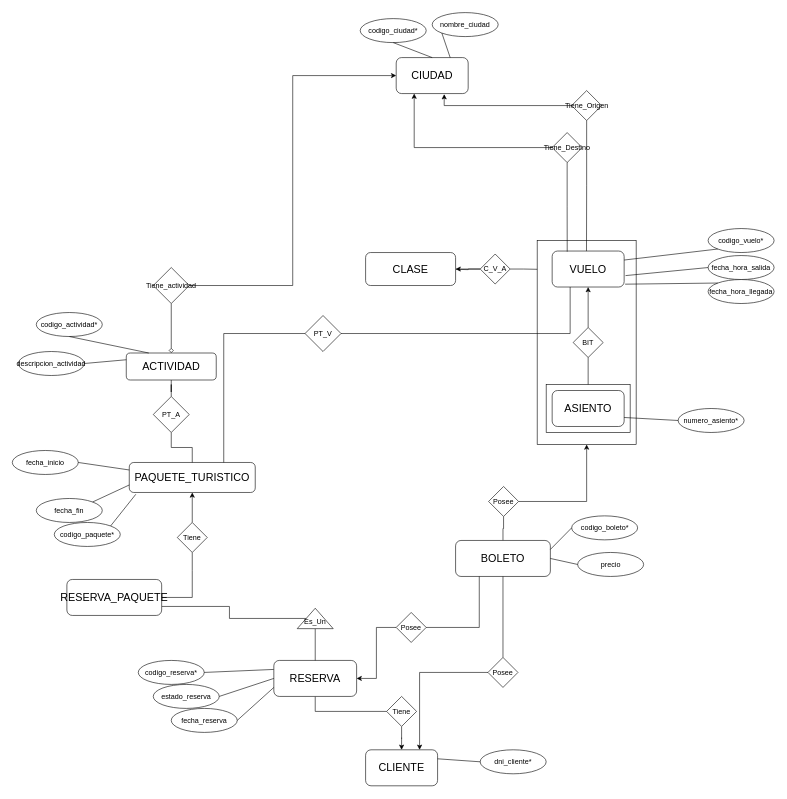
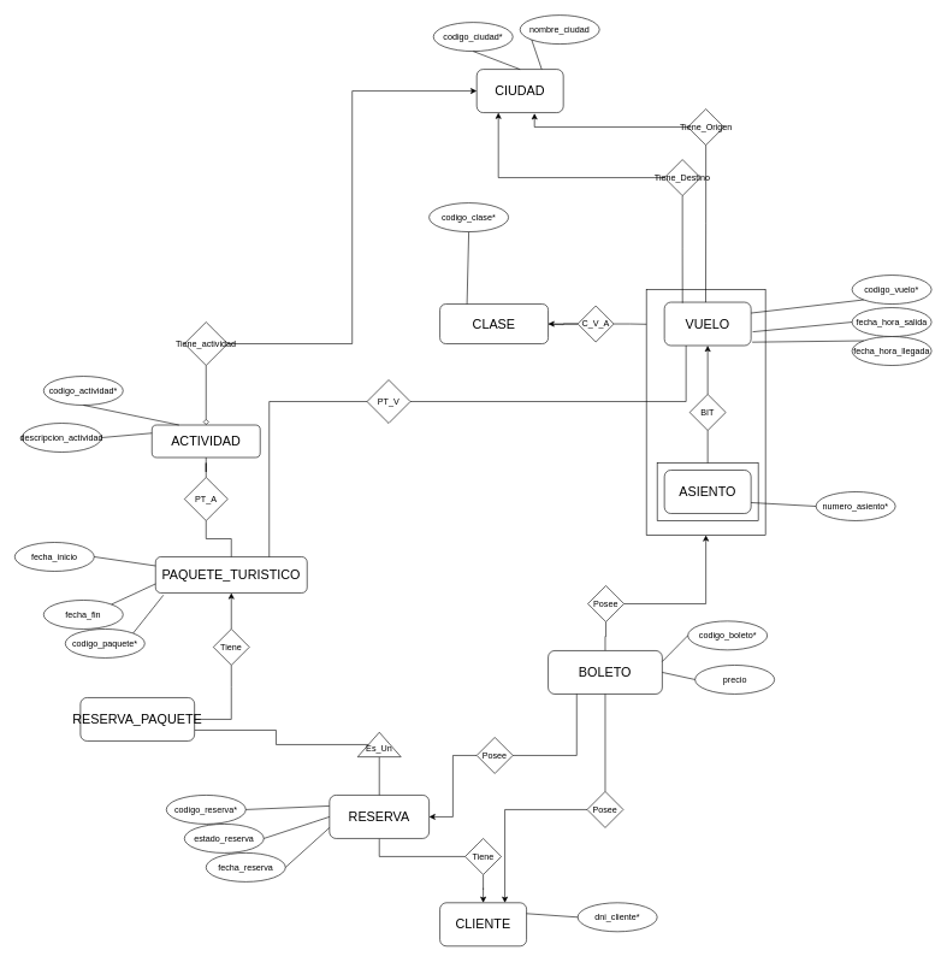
  <mxCell id="0" />
  <mxCell id="1" parent="0" />
  <mxCell id="2" value="" style="rounded=0;whiteSpace=wrap;html=1;" parent="1" vertex="1"><mxGeometry x="895" y="400" width="165" height="340" as="geometry" /></mxCell>
  <mxCell id="3" value="" style="rounded=0;whiteSpace=wrap;html=1;" parent="1" vertex="1"><mxGeometry x="910" y="640" width="140" height="80" as="geometry" /></mxCell>
  <mxCell id="4" value="VUELO" style="rounded=1;whiteSpace=wrap;html=1;fontSize=18;" parent="1" vertex="1"><mxGeometry x="920" y="417.5" width="120" height="60" as="geometry" /></mxCell>
  <mxCell id="5" value="CIUDAD" style="rounded=1;whiteSpace=wrap;html=1;fontSize=18;" parent="1" vertex="1"><mxGeometry x="660" y="95" width="120" height="60" as="geometry" /></mxCell>
  <mxCell id="6" value="codigo_vuelo*" style="ellipse;whiteSpace=wrap;html=1;" parent="1" vertex="1"><mxGeometry x="1180" y="380" width="110" height="40" as="geometry" /></mxCell>
  <mxCell id="7" value="" style="endArrow=none;html=1;rounded=0;entryX=0;entryY=1;entryDx=0;entryDy=0;exitX=1;exitY=0.25;exitDx=0;exitDy=0;" parent="1" source="4" target="6" edge="1"><mxGeometry width="50" height="50" relative="1" as="geometry"><mxPoint x="550" y="560" as="sourcePoint" /><mxPoint x="600" y="510" as="targetPoint" /></mxGeometry></mxCell>
  <mxCell id="8" style="edgeStyle=orthogonalEdgeStyle;rounded=0;orthogonalLoop=1;jettySize=auto;html=1;endArrow=none;endFill=0;entryX=0.477;entryY=0.001;entryDx=0;entryDy=0;entryPerimeter=0;" parent="1" source="9" target="4" edge="1"><mxGeometry relative="1" as="geometry"><mxPoint x="1000" y="430" as="targetPoint" /></mxGeometry></mxCell>
  <mxCell id="9" value="Tiene_Origen" style="rhombus;whiteSpace=wrap;html=1;" parent="1" vertex="1"><mxGeometry x="952.5" y="150" width="50" height="50" as="geometry" /></mxCell>
  <mxCell id="10" style="edgeStyle=orthogonalEdgeStyle;rounded=0;orthogonalLoop=1;jettySize=auto;html=1;entryX=0.209;entryY=0.017;entryDx=0;entryDy=0;endArrow=none;endFill=0;entryPerimeter=0;" parent="1" source="12" target="4" edge="1"><mxGeometry relative="1" as="geometry" /></mxCell>
  <mxCell id="11" style="edgeStyle=orthogonalEdgeStyle;rounded=0;orthogonalLoop=1;jettySize=auto;html=1;entryX=0.25;entryY=1;entryDx=0;entryDy=0;" parent="1" source="12" target="5" edge="1"><mxGeometry relative="1" as="geometry" /></mxCell>
  <mxCell id="12" value="Tiene_Destino" style="rhombus;whiteSpace=wrap;html=1;" parent="1" vertex="1"><mxGeometry x="920" y="220" width="50" height="50" as="geometry" /></mxCell>
  <mxCell id="13" style="edgeStyle=orthogonalEdgeStyle;rounded=0;orthogonalLoop=1;jettySize=auto;html=1;entryX=0.667;entryY=1.017;entryDx=0;entryDy=0;entryPerimeter=0;" parent="1" source="9" target="5" edge="1"><mxGeometry relative="1" as="geometry" /></mxCell>
  <mxCell id="14" value="fecha_hora_salida" style="ellipse;whiteSpace=wrap;html=1;" parent="1" vertex="1"><mxGeometry x="1180" y="425" width="110" height="40" as="geometry" /></mxCell>
  <mxCell id="15" value="" style="endArrow=none;html=1;rounded=0;entryX=0;entryY=0.5;entryDx=0;entryDy=0;exitX=1.019;exitY=0.683;exitDx=0;exitDy=0;exitPerimeter=0;" parent="1" source="4" target="14" edge="1"><mxGeometry width="50" height="50" relative="1" as="geometry"><mxPoint x="1100" y="480" as="sourcePoint" /><mxPoint x="550" y="445" as="targetPoint" /></mxGeometry></mxCell>
  <mxCell id="16" value="fecha_hora_llegada" style="ellipse;whiteSpace=wrap;html=1;" parent="1" vertex="1"><mxGeometry x="1180" y="465" width="110" height="40" as="geometry" /></mxCell>
  <mxCell id="17" value="" style="endArrow=none;html=1;rounded=0;entryX=0;entryY=0;entryDx=0;entryDy=0;exitX=1.014;exitY=0.921;exitDx=0;exitDy=0;exitPerimeter=0;" parent="1" source="4" target="16" edge="1"><mxGeometry width="50" height="50" relative="1" as="geometry"><mxPoint x="1020" y="470" as="sourcePoint" /><mxPoint x="550" y="510" as="targetPoint" /></mxGeometry></mxCell>
  <mxCell id="18" style="edgeStyle=orthogonalEdgeStyle;rounded=0;orthogonalLoop=1;jettySize=auto;html=1;endArrow=none;endFill=0;entryX=0.5;entryY=0;entryDx=0;entryDy=0;" parent="1" source="20" target="76" edge="1"><mxGeometry relative="1" as="geometry"><mxPoint x="780" y="960" as="targetPoint" /></mxGeometry></mxCell>
  <mxCell id="19" style="edgeStyle=orthogonalEdgeStyle;rounded=0;orthogonalLoop=1;jettySize=auto;html=1;entryX=0.5;entryY=1;entryDx=0;entryDy=0;" edge="1" parent="1" source="20" target="2"><mxGeometry relative="1" as="geometry" /></mxCell>
  <mxCell id="20" value="Posee" style="rhombus;whiteSpace=wrap;html=1;" parent="1" vertex="1"><mxGeometry x="814" y="810" width="50" height="50" as="geometry" /></mxCell>
  <mxCell id="21" value="CLASE" style="rounded=1;whiteSpace=wrap;html=1;fontSize=18;" parent="1" vertex="1"><mxGeometry x="609" y="420" width="150" height="55" as="geometry" /></mxCell>
  <mxCell id="22" style="edgeStyle=orthogonalEdgeStyle;rounded=0;orthogonalLoop=1;jettySize=auto;html=1;entryX=0;entryY=0.141;entryDx=0;entryDy=0;endArrow=none;endFill=0;entryPerimeter=0;" parent="1" source="24" target="2" edge="1"><mxGeometry relative="1" as="geometry" /></mxCell>
  <mxCell id="23" value="" style="edgeStyle=orthogonalEdgeStyle;rounded=0;orthogonalLoop=1;jettySize=auto;html=1;" edge="1" parent="1" source="24" target="21"><mxGeometry relative="1" as="geometry" /></mxCell>
  <mxCell id="24" value="C_V_A" style="rhombus;whiteSpace=wrap;html=1;" parent="1" vertex="1"><mxGeometry x="800" y="422.5" width="50" height="50" as="geometry" /></mxCell>
+ <mxCell id="25" value="codigo_clase*" style="ellipse;whiteSpace=wrap;html=1;" parent="1" vertex="1"><mxGeometry x="594" y="280" width="110" height="40" as="geometry" /></mxCell>
+ <mxCell id="26" value="" style="endArrow=none;html=1;rounded=0;entryX=0.5;entryY=1;entryDx=0;entryDy=0;exitX=0.25;exitY=0;exitDx=0;exitDy=0;" parent="1" source="21" target="25" edge="1"><mxGeometry width="50" height="50" relative="1" as="geometry"><mxPoint x="610" y="445" as="sourcePoint" /><mxPoint x="534" y="414" as="targetPoint" /></mxGeometry></mxCell>
  <mxCell id="27" value="codigo_reserva*" style="ellipse;whiteSpace=wrap;html=1;" parent="1" vertex="1"><mxGeometry x="230" y="1100" width="110" height="40" as="geometry" /></mxCell>
  <mxCell id="28" value="" style="endArrow=none;html=1;rounded=0;exitX=1;exitY=0.5;exitDx=0;exitDy=0;entryX=0;entryY=0.25;entryDx=0;entryDy=0;" parent="1" source="27" target="52" edge="1"><mxGeometry width="50" height="50" relative="1" as="geometry"><mxPoint x="822.48" y="883" as="sourcePoint" /><mxPoint x="630.001" y="1130" as="targetPoint" /></mxGeometry></mxCell>
  <mxCell id="29" value="estado_reserva" style="ellipse;whiteSpace=wrap;html=1;" parent="1" vertex="1"><mxGeometry x="255" y="1140" width="110" height="40" as="geometry" /></mxCell>
  <mxCell id="30" value="fecha_reserva" style="ellipse;whiteSpace=wrap;html=1;" parent="1" vertex="1"><mxGeometry x="285" y="1180" width="110" height="40" as="geometry" /></mxCell>
  <mxCell id="31" value="CLIENTE" style="rounded=1;whiteSpace=wrap;html=1;fontSize=18;" parent="1" vertex="1"><mxGeometry x="609" y="1249" width="120" height="60" as="geometry" /></mxCell>
  <mxCell id="32" style="edgeStyle=orthogonalEdgeStyle;rounded=0;orthogonalLoop=1;jettySize=auto;html=1;entryX=0.5;entryY=0;entryDx=0;entryDy=0;" parent="1" source="34" target="31" edge="1"><mxGeometry relative="1" as="geometry" /></mxCell>
  <mxCell id="33" style="edgeStyle=orthogonalEdgeStyle;rounded=0;orthogonalLoop=1;jettySize=auto;html=1;entryX=0.5;entryY=1;entryDx=0;entryDy=0;endArrow=none;endFill=0;" parent="1" source="34" target="52" edge="1"><mxGeometry relative="1" as="geometry" /></mxCell>
  <mxCell id="34" value="Tiene" style="rhombus;whiteSpace=wrap;html=1;" parent="1" vertex="1"><mxGeometry x="644" y="1160" width="50" height="50" as="geometry" /></mxCell>
  <mxCell id="35" value="dni_cliente*" style="ellipse;whiteSpace=wrap;html=1;" parent="1" vertex="1"><mxGeometry x="800" y="1249" width="110" height="40" as="geometry" /></mxCell>
  <mxCell id="36" value="" style="endArrow=none;html=1;rounded=0;exitX=0;exitY=0.5;exitDx=0;exitDy=0;entryX=1;entryY=0.25;entryDx=0;entryDy=0;" parent="1" source="35" target="31" edge="1"><mxGeometry width="50" height="50" relative="1" as="geometry"><mxPoint x="780" y="1260" as="sourcePoint" /><mxPoint x="730" y="1225" as="targetPoint" /></mxGeometry></mxCell>
  <mxCell id="37" value="PAQUETE_TURISTICO" style="rounded=1;whiteSpace=wrap;html=1;fontSize=18;" parent="1" vertex="1"><mxGeometry x="215" y="770" width="210" height="50" as="geometry" /></mxCell>
  <mxCell id="38" style="edgeStyle=orthogonalEdgeStyle;rounded=0;orthogonalLoop=1;jettySize=auto;html=1;entryX=0.75;entryY=0;entryDx=0;entryDy=0;endArrow=none;endFill=0;" parent="1" source="39" target="37" edge="1"><mxGeometry relative="1" as="geometry" /></mxCell>
  <mxCell id="39" value="PT_V" style="rhombus;whiteSpace=wrap;html=1;" parent="1" vertex="1"><mxGeometry x="508" y="525" width="60" height="60" as="geometry" /></mxCell>
  <mxCell id="40" style="edgeStyle=orthogonalEdgeStyle;rounded=0;orthogonalLoop=1;jettySize=auto;html=1;entryX=0.25;entryY=1;entryDx=0;entryDy=0;endArrow=none;endFill=0;exitX=1;exitY=0.5;exitDx=0;exitDy=0;" parent="1" source="39" target="4" edge="1"><mxGeometry relative="1" as="geometry"><mxPoint x="500" y="599" as="sourcePoint" /></mxGeometry></mxCell>
  <mxCell id="41" value="ACTIVIDAD" style="rounded=1;whiteSpace=wrap;html=1;fontSize=18;" parent="1" vertex="1"><mxGeometry x="210" y="587.5" width="150" height="45" as="geometry" /></mxCell>
  <mxCell id="42" value="codigo_actividad*" style="ellipse;whiteSpace=wrap;html=1;" parent="1" vertex="1"><mxGeometry x="60" y="520" width="110" height="40" as="geometry" /></mxCell>
  <mxCell id="43" value="" style="endArrow=none;html=1;rounded=0;entryX=0.5;entryY=1;entryDx=0;entryDy=0;exitX=0.25;exitY=0;exitDx=0;exitDy=0;" parent="1" source="41" target="42" edge="1"><mxGeometry width="50" height="50" relative="1" as="geometry"><mxPoint x="610" y="575" as="sourcePoint" /><mxPoint x="534" y="544" as="targetPoint" /></mxGeometry></mxCell>
  <mxCell id="44" style="edgeStyle=orthogonalEdgeStyle;rounded=0;orthogonalLoop=1;jettySize=auto;html=1;entryX=0.5;entryY=1;entryDx=0;entryDy=0;endArrow=none;endFill=0;" parent="1" source="46" target="41" edge="1"><mxGeometry relative="1" as="geometry" /></mxCell>
  <mxCell id="45" style="edgeStyle=orthogonalEdgeStyle;rounded=0;orthogonalLoop=1;jettySize=auto;html=1;endArrow=none;endFill=0;" parent="1" source="46" target="37" edge="1"><mxGeometry relative="1" as="geometry" /></mxCell>
  <mxCell id="46" value="PT_A" style="rhombus;whiteSpace=wrap;html=1;" parent="1" vertex="1"><mxGeometry x="255" y="660" width="60" height="60" as="geometry" /></mxCell>
  <mxCell id="47" style="edgeStyle=orthogonalEdgeStyle;rounded=0;orthogonalLoop=1;jettySize=auto;html=1;endArrow=diamond;endFill=0;" parent="1" source="49" target="41" edge="1"><mxGeometry relative="1" as="geometry" /></mxCell>
  <mxCell id="48" style="edgeStyle=orthogonalEdgeStyle;rounded=0;orthogonalLoop=1;jettySize=auto;html=1;entryX=0;entryY=0.5;entryDx=0;entryDy=0;" parent="1" source="49" target="5" edge="1"><mxGeometry relative="1" as="geometry" /></mxCell>
  <mxCell id="49" value="Tiene_actividad" style="rhombus;whiteSpace=wrap;html=1;" parent="1" vertex="1"><mxGeometry x="255" y="445" width="60" height="60" as="geometry" /></mxCell>
  <mxCell id="50" value="descripcion_actividad" style="ellipse;whiteSpace=wrap;html=1;" parent="1" vertex="1"><mxGeometry x="30" y="585" width="110" height="40" as="geometry" /></mxCell>
  <mxCell id="51" value="" style="endArrow=none;html=1;rounded=0;entryX=1;entryY=0.5;entryDx=0;entryDy=0;exitX=0;exitY=0.25;exitDx=0;exitDy=0;" parent="1" source="41" target="50" edge="1"><mxGeometry width="50" height="50" relative="1" as="geometry"><mxPoint x="218" y="615" as="sourcePoint" /><mxPoint x="205" y="555" as="targetPoint" /></mxGeometry></mxCell>
  <mxCell id="52" value="RESERVA" style="rounded=1;whiteSpace=wrap;html=1;fontSize=18;" parent="1" vertex="1"><mxGeometry x="456" y="1100" width="138" height="60" as="geometry" /></mxCell>
  <mxCell id="53" style="edgeStyle=orthogonalEdgeStyle;rounded=0;orthogonalLoop=1;jettySize=auto;html=1;entryX=0.5;entryY=0;entryDx=0;entryDy=0;endArrow=none;endFill=0;" parent="1" source="54" target="52" edge="1"><mxGeometry relative="1" as="geometry" /></mxCell>
  <mxCell id="54" value="" style="triangle;whiteSpace=wrap;html=1;rotation=-90;" parent="1" vertex="1"><mxGeometry x="508" y="1000" width="34" height="60" as="geometry" /></mxCell>
  <mxCell id="55" style="edgeStyle=orthogonalEdgeStyle;rounded=0;orthogonalLoop=1;jettySize=auto;html=1;entryX=1;entryY=0.75;entryDx=0;entryDy=0;exitX=0.5;exitY=0;exitDx=0;exitDy=0;endArrow=none;endFill=0;" parent="1" source="54" target="56" edge="1"><mxGeometry relative="1" as="geometry" /></mxCell>
  <mxCell id="56" value="RESERVA_PAQUETE" style="rounded=1;whiteSpace=wrap;html=1;fontSize=18;" parent="1" vertex="1"><mxGeometry x="111" y="965" width="158" height="60" as="geometry" /></mxCell>
  <mxCell id="57" style="edgeStyle=orthogonalEdgeStyle;rounded=0;orthogonalLoop=1;jettySize=auto;html=1;entryX=0.5;entryY=1;entryDx=0;entryDy=0;" parent="1" source="59" target="37" edge="1"><mxGeometry relative="1" as="geometry" /></mxCell>
  <mxCell id="58" style="edgeStyle=orthogonalEdgeStyle;rounded=0;orthogonalLoop=1;jettySize=auto;html=1;endArrow=none;endFill=0;" parent="1" source="59" target="56" edge="1"><mxGeometry relative="1" as="geometry"><Array as="points"><mxPoint x="320" y="950" /><mxPoint x="320" y="950" /></Array></mxGeometry></mxCell>
  <mxCell id="59" value="Tiene" style="rhombus;whiteSpace=wrap;html=1;" parent="1" vertex="1"><mxGeometry x="295" y="870" width="50" height="50" as="geometry" /></mxCell>
  <mxCell id="60" value="" style="endArrow=none;html=1;rounded=0;exitX=0;exitY=0.5;exitDx=0;exitDy=0;entryX=1;entryY=0.5;entryDx=0;entryDy=0;" parent="1" source="52" target="29" edge="1"><mxGeometry width="50" height="50" relative="1" as="geometry"><mxPoint x="670" y="1114" as="sourcePoint" /><mxPoint x="603" y="1119" as="targetPoint" /></mxGeometry></mxCell>
  <mxCell id="61" value="" style="endArrow=none;html=1;rounded=0;exitX=0;exitY=0.75;exitDx=0;exitDy=0;entryX=1;entryY=0.5;entryDx=0;entryDy=0;" parent="1" source="52" target="30" edge="1"><mxGeometry width="50" height="50" relative="1" as="geometry"><mxPoint x="466" y="1140" as="sourcePoint" /><mxPoint x="405" y="1130" as="targetPoint" /></mxGeometry></mxCell>
  <mxCell id="62" value="fecha_inicio" style="ellipse;whiteSpace=wrap;html=1;" parent="1" vertex="1"><mxGeometry x="20" y="750" width="110" height="40" as="geometry" /></mxCell>
  <mxCell id="63" value="fecha_fin" style="ellipse;whiteSpace=wrap;html=1;" parent="1" vertex="1"><mxGeometry x="60" y="830" width="110" height="40" as="geometry" /></mxCell>
  <mxCell id="64" value="" style="endArrow=none;html=1;rounded=0;entryX=1;entryY=0.5;entryDx=0;entryDy=0;exitX=0;exitY=0.25;exitDx=0;exitDy=0;" parent="1" source="37" target="62" edge="1"><mxGeometry width="50" height="50" relative="1" as="geometry"><mxPoint x="255" y="626" as="sourcePoint" /><mxPoint x="150" y="615" as="targetPoint" /></mxGeometry></mxCell>
  <mxCell id="65" value="" style="endArrow=none;html=1;rounded=0;entryX=1;entryY=0;entryDx=0;entryDy=0;exitX=0;exitY=0.75;exitDx=0;exitDy=0;" parent="1" source="37" target="63" edge="1"><mxGeometry width="50" height="50" relative="1" as="geometry"><mxPoint x="170" y="800" as="sourcePoint" /><mxPoint x="140" y="780" as="targetPoint" /></mxGeometry></mxCell>
  <mxCell id="66" style="edgeStyle=orthogonalEdgeStyle;rounded=0;orthogonalLoop=1;jettySize=auto;html=1;exitX=0.5;exitY=1;exitDx=0;exitDy=0;" parent="1" source="63" target="63" edge="1"><mxGeometry relative="1" as="geometry" /></mxCell>
  <mxCell id="67" value="codigo_paquete*" style="ellipse;whiteSpace=wrap;html=1;" parent="1" vertex="1"><mxGeometry x="90" y="870" width="110" height="40" as="geometry" /></mxCell>
  <mxCell id="68" value="" style="endArrow=none;html=1;rounded=0;entryX=1;entryY=0;entryDx=0;entryDy=0;exitX=0.052;exitY=1.06;exitDx=0;exitDy=0;exitPerimeter=0;" parent="1" source="37" target="67" edge="1"><mxGeometry width="50" height="50" relative="1" as="geometry"><mxPoint x="225" y="818" as="sourcePoint" /><mxPoint x="164" y="846" as="targetPoint" /></mxGeometry></mxCell>
  <mxCell id="69" value="ASIENTO" style="rounded=1;whiteSpace=wrap;html=1;fontSize=18;" parent="1" vertex="1"><mxGeometry x="920" y="650" width="120" height="60" as="geometry" /></mxCell>
  <mxCell id="70" style="edgeStyle=orthogonalEdgeStyle;rounded=0;orthogonalLoop=1;jettySize=auto;html=1;endArrow=none;endFill=0;" parent="1" source="24" edge="1"><mxGeometry relative="1" as="geometry"><mxPoint x="760" y="448" as="targetPoint" /></mxGeometry></mxCell>
  <mxCell id="71" style="edgeStyle=orthogonalEdgeStyle;rounded=0;orthogonalLoop=1;jettySize=auto;html=1;entryX=0.5;entryY=1;entryDx=0;entryDy=0;" parent="1" source="72" target="4" edge="1"><mxGeometry relative="1" as="geometry" /></mxCell>
  <mxCell id="72" value="BIT" style="rhombus;whiteSpace=wrap;html=1;" parent="1" vertex="1"><mxGeometry x="955" y="545" width="50" height="50" as="geometry" /></mxCell>
  <mxCell id="73" style="edgeStyle=orthogonalEdgeStyle;rounded=0;orthogonalLoop=1;jettySize=auto;html=1;entryX=0.5;entryY=0;entryDx=0;entryDy=0;endArrow=none;endFill=0;" parent="1" source="72" target="3" edge="1"><mxGeometry relative="1" as="geometry" /></mxCell>
  <mxCell id="74" value="numero_asiento*" style="ellipse;whiteSpace=wrap;html=1;" parent="1" vertex="1"><mxGeometry x="1130" y="680" width="110" height="40" as="geometry" /></mxCell>
  <mxCell id="75" value="" style="endArrow=none;html=1;rounded=0;entryX=0;entryY=0.5;entryDx=0;entryDy=0;exitX=1;exitY=0.75;exitDx=0;exitDy=0;" parent="1" source="69" target="74" edge="1"><mxGeometry width="50" height="50" relative="1" as="geometry"><mxPoint x="1050" y="840" as="sourcePoint" /><mxPoint x="1100" y="790" as="targetPoint" /></mxGeometry></mxCell>
  <mxCell id="76" value="BOLETO" style="rounded=1;whiteSpace=wrap;html=1;fontSize=18;" parent="1" vertex="1"><mxGeometry x="759" y="900" width="158" height="60" as="geometry" /></mxCell>
  <mxCell id="77" style="edgeStyle=orthogonalEdgeStyle;rounded=0;orthogonalLoop=1;jettySize=auto;html=1;entryX=1;entryY=0.5;entryDx=0;entryDy=0;" parent="1" source="79" target="52" edge="1"><mxGeometry relative="1" as="geometry" /></mxCell>
  <mxCell id="78" style="edgeStyle=orthogonalEdgeStyle;rounded=0;orthogonalLoop=1;jettySize=auto;html=1;entryX=0.25;entryY=1;entryDx=0;entryDy=0;endArrow=none;endFill=0;" parent="1" source="79" target="76" edge="1"><mxGeometry relative="1" as="geometry" /></mxCell>
  <mxCell id="79" value="Posee" style="rhombus;whiteSpace=wrap;html=1;" parent="1" vertex="1"><mxGeometry x="660" y="1020" width="50" height="50" as="geometry" /></mxCell>
  <mxCell id="80" value="codigo_boleto*" style="ellipse;whiteSpace=wrap;html=1;" parent="1" vertex="1"><mxGeometry x="952.5" y="859" width="110" height="40" as="geometry" /></mxCell>
  <mxCell id="81" value="" style="endArrow=none;html=1;rounded=0;entryX=0;entryY=0.5;entryDx=0;entryDy=0;exitX=1;exitY=0.25;exitDx=0;exitDy=0;" parent="1" source="76" target="80" edge="1"><mxGeometry width="50" height="50" relative="1" as="geometry"><mxPoint x="1050" y="705" as="sourcePoint" /><mxPoint x="1140" y="710" as="targetPoint" /></mxGeometry></mxCell>
  <mxCell id="82" value="codigo_ciudad*" style="ellipse;whiteSpace=wrap;html=1;" parent="1" vertex="1"><mxGeometry x="600" y="30" width="110" height="40" as="geometry" /></mxCell>
  <mxCell id="83" value="" style="endArrow=none;html=1;rounded=0;entryX=0.5;entryY=1;entryDx=0;entryDy=0;exitX=0.5;exitY=0;exitDx=0;exitDy=0;" parent="1" source="5" target="82" edge="1"><mxGeometry width="50" height="50" relative="1" as="geometry"><mxPoint x="1048" y="445" as="sourcePoint" /><mxPoint x="1206" y="424" as="targetPoint" /></mxGeometry></mxCell>
  <mxCell id="84" value="nombre_ciudad" style="ellipse;whiteSpace=wrap;html=1;" parent="1" vertex="1"><mxGeometry x="720" y="20" width="110" height="40" as="geometry" /></mxCell>
  <mxCell id="85" value="" style="endArrow=none;html=1;rounded=0;entryX=0;entryY=1;entryDx=0;entryDy=0;exitX=0.75;exitY=0;exitDx=0;exitDy=0;" parent="1" source="5" target="84" edge="1"><mxGeometry width="50" height="50" relative="1" as="geometry"><mxPoint x="730" y="93" as="sourcePoint" /><mxPoint x="645" y="4" as="targetPoint" /></mxGeometry></mxCell>
  <mxCell id="86" value="Es_Un" style="text;html=1;align=center;verticalAlign=middle;whiteSpace=wrap;rounded=0;" parent="1" vertex="1"><mxGeometry x="495" y="1020" width="60" height="30" as="geometry" /></mxCell>
  <mxCell id="87" style="edgeStyle=orthogonalEdgeStyle;rounded=0;orthogonalLoop=1;jettySize=auto;html=1;entryX=0.75;entryY=0;entryDx=0;entryDy=0;" parent="1" source="89" target="31" edge="1"><mxGeometry relative="1" as="geometry" /></mxCell>
  <mxCell id="88" style="edgeStyle=orthogonalEdgeStyle;rounded=0;orthogonalLoop=1;jettySize=auto;html=1;entryX=0.5;entryY=1;entryDx=0;entryDy=0;endArrow=none;endFill=0;" parent="1" source="89" target="76" edge="1"><mxGeometry relative="1" as="geometry" /></mxCell>
  <mxCell id="89" value="Posee" style="rhombus;whiteSpace=wrap;html=1;" parent="1" vertex="1"><mxGeometry x="813" y="1095" width="50" height="50" as="geometry" /></mxCell>
  <mxCell id="90" value="precio" style="ellipse;whiteSpace=wrap;html=1;" vertex="1" parent="1"><mxGeometry x="962.5" y="920" width="110" height="40" as="geometry" /></mxCell>
  <mxCell id="91" value="" style="endArrow=none;html=1;rounded=0;entryX=0;entryY=0.5;entryDx=0;entryDy=0;exitX=1;exitY=0.5;exitDx=0;exitDy=0;" edge="1" parent="1" source="76" target="90"><mxGeometry width="50" height="50" relative="1" as="geometry"><mxPoint x="927" y="925" as="sourcePoint" /><mxPoint x="963" y="889" as="targetPoint" /></mxGeometry></mxCell>
